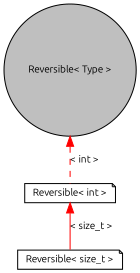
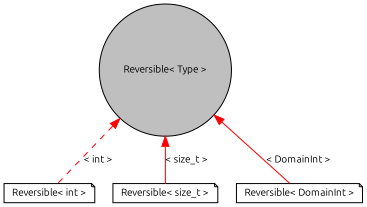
  digraph {
    fontname=Ubuntu
    node [color=black fillcolor=white fontname=Ubuntu fontsize=10 shape=note style=filled]
    edge [color=red dir=back fontname=Ubuntu fontsize=10 labelfontname=FreeSans labelfontsize=10 style=solid]
    n1 [fillcolor=grey75 fontcolor=black height=0.2 label="Reversible\< Type \>" shape=circle width=0.4]
    n2 [height=0.2 label="Reversible\< int \>" width=0.4]
    n3 [height=0.2 label="Reversible\< size_t \>" width=0.4]
+   n4 [height=0.2 label="Reversible\< DomainInt \>" width=0.4]
    n1 -> n2 [label="\< int \>" style=dashed]
-   n2 -> n3 [label="\< size_t \>"]
+   n1 -> n3 [label="\< size_t \>"]
+   n1 -> n4 [label="\< DomainInt \>"]
  }
